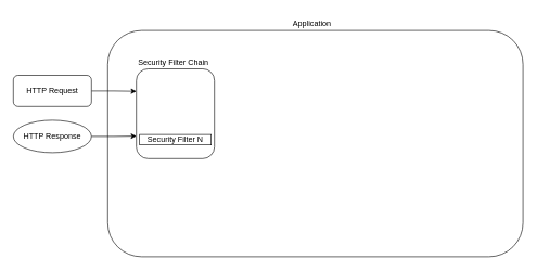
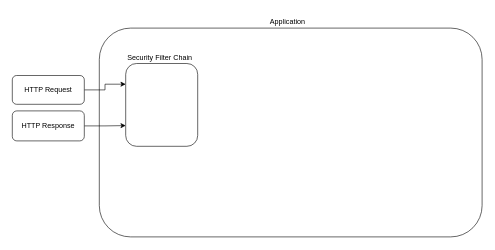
  <mxCell id="0" />
  <mxCell id="1" parent="0" />
  <mxCell id="2" value="" style="rounded=1;whiteSpace=wrap;html=1;" vertex="1" parent="1"><mxGeometry x="165" y="46" width="638" height="348" as="geometry" /></mxCell>
  <mxCell id="3" value="" style="rounded=1;whiteSpace=wrap;html=1;" vertex="1" parent="1"><mxGeometry x="209" y="105" width="120" height="138" as="geometry" /></mxCell>
  <mxCell id="4" value="Security Filter Chain" style="text;html=1;strokeColor=none;fillColor=none;align=center;verticalAlign=middle;whiteSpace=wrap;rounded=0;" vertex="1" parent="1"><mxGeometry x="205" y="80" width="122" height="30" as="geometry" /></mxCell>
- <mxCell id="5" value="Security Filter N" style="rounded=0;whiteSpace=wrap;html=1;" vertex="1" parent="1"><mxGeometry x="214" y="206" width="110" height="16" as="geometry" /></mxCell>
  <mxCell id="6" value="Application" style="text;html=1;strokeColor=none;fillColor=none;align=center;verticalAlign=middle;whiteSpace=wrap;rounded=0;" vertex="1" parent="1"><mxGeometry x="440" y="20" width="78" height="30" as="geometry" /></mxCell>
  <mxCell id="7" style="edgeStyle=orthogonalEdgeStyle;rounded=0;orthogonalLoop=1;jettySize=auto;html=1;exitX=1;exitY=0.5;exitDx=0;exitDy=0;entryX=0;entryY=0.25;entryDx=0;entryDy=0;" edge="1" parent="1" source="8" target="3"><mxGeometry relative="1" as="geometry" /></mxCell>
- <mxCell id="8" value="HTTP Request" style="rounded=1;whiteSpace=wrap;html=1;" vertex="1" parent="1"><mxGeometry x="20" y="115" width="120" height="48" as="geometry" /></mxCell>
+ <mxCell id="8" value="HTTP Request" style="rounded=1;whiteSpace=wrap;html=1;" vertex="1" parent="1"><mxGeometry x="20" y="125" width="120" height="48" as="geometry" /></mxCell>
  <mxCell id="9" style="edgeStyle=orthogonalEdgeStyle;rounded=0;orthogonalLoop=1;jettySize=auto;html=1;exitX=1;exitY=0.5;exitDx=0;exitDy=0;entryX=0;entryY=0.75;entryDx=0;entryDy=0;" edge="1" parent="1" source="10" target="3"><mxGeometry relative="1" as="geometry" /></mxCell>
- <mxCell id="10" value="HTTP Response" style="ellipse;whiteSpace=wrap;html=1;" vertex="1" parent="1"><mxGeometry x="20" y="184" width="120" height="50" as="geometry" /></mxCell>
+ <mxCell id="10" value="HTTP Response" style="rounded=1;whiteSpace=wrap;html=1;" vertex="1" parent="1"><mxGeometry x="20" y="184" width="120" height="50" as="geometry" /></mxCell>
